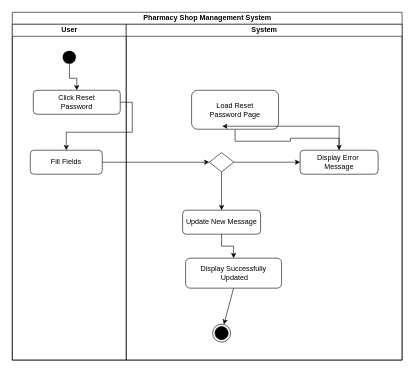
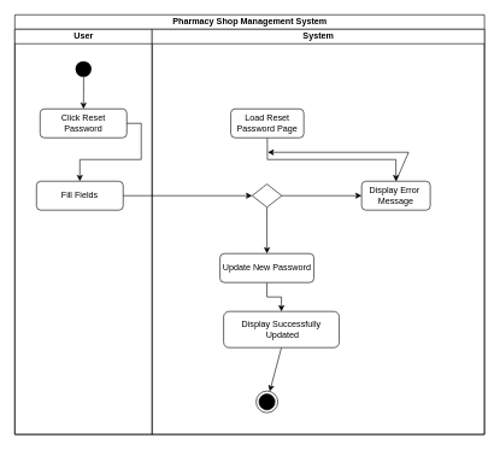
  <mxCell id="0" />
  <mxCell id="1" parent="0" />
  <mxCell id="2" value="Pharmacy Shop Management System" style="swimlane;childLayout=stackLayout;resizeParent=1;resizeParentMax=0;startSize=20;html=1;" parent="1" vertex="1"><mxGeometry x="20" y="20" width="650" height="580" as="geometry" /></mxCell>
  <mxCell id="3" value="User" style="swimlane;startSize=20;html=1;" parent="2" vertex="1"><mxGeometry y="20" width="190" height="560" as="geometry" /></mxCell>
  <mxCell id="4" style="edgeStyle=orthogonalEdgeStyle;rounded=0;orthogonalLoop=1;jettySize=auto;html=1;exitX=0.508;exitY=0.866;exitDx=0;exitDy=0;entryX=0.5;entryY=0;entryDx=0;entryDy=0;exitPerimeter=0;" edge="1" parent="3" source="5" target="6"><mxGeometry relative="1" as="geometry" /></mxCell>
  <mxCell id="5" value="" style="ellipse;shape=startState;fillColor=#000000;strokeColor=none;" parent="3" vertex="1"><mxGeometry x="80" y="40" width="30" height="30" as="geometry" /></mxCell>
- <mxCell id="6" value="Click Reset &lt;br&gt;Password" style="rounded=1;whiteSpace=wrap;html=1;" vertex="1" parent="3"><mxGeometry x="35" y="110" width="145" height="40" as="geometry" /></mxCell>
+ <mxCell id="6" value="Click Reset &lt;br&gt;Password" style="rounded=1;whiteSpace=wrap;html=1;" vertex="1" parent="3"><mxGeometry x="35" y="110" width="120" height="40" as="geometry" /></mxCell>
  <mxCell id="7" value="Fill Fields" style="rounded=1;whiteSpace=wrap;html=1;" vertex="1" parent="3"><mxGeometry x="30" y="210" width="120" height="40" as="geometry" /></mxCell>
  <mxCell id="8" style="edgeStyle=orthogonalEdgeStyle;rounded=0;orthogonalLoop=1;jettySize=auto;html=1;exitX=1;exitY=0.5;exitDx=0;exitDy=0;entryX=0;entryY=0.5;entryDx=0;entryDy=0;" edge="1" parent="2" source="7" target="16"><mxGeometry relative="1" as="geometry" /></mxCell>
  <mxCell id="9" style="edgeStyle=orthogonalEdgeStyle;rounded=0;orthogonalLoop=1;jettySize=auto;html=1;exitX=1;exitY=0.5;exitDx=0;exitDy=0;" edge="1" parent="2" source="6" target="7"><mxGeometry relative="1" as="geometry" /></mxCell>
  <mxCell id="10" style="edgeStyle=orthogonalEdgeStyle;rounded=0;orthogonalLoop=1;jettySize=auto;html=1;exitX=0.5;exitY=1;exitDx=0;exitDy=0;" edge="1" parent="2" source="13" target="18"><mxGeometry relative="1" as="geometry" /></mxCell>
  <mxCell id="11" value="System" style="swimlane;startSize=20;html=1;" parent="2" vertex="1"><mxGeometry x="190" y="20" width="460" height="560" as="geometry" /></mxCell>
  <mxCell id="12" value="" style="ellipse;html=1;shape=endState;fillColor=#000000;strokeColor=#000000;" parent="11" vertex="1"><mxGeometry x="144" y="500" width="30" height="30" as="geometry" /></mxCell>
- <mxCell id="13" value="Load Reset &lt;br&gt;Password Page" style="rounded=1;whiteSpace=wrap;html=1;" vertex="1" parent="11"><mxGeometry x="109" y="110" width="145" height="65" as="geometry" /></mxCell>
+ <mxCell id="13" value="Load Reset &lt;br&gt;Password Page" style="rounded=1;whiteSpace=wrap;html=1;" vertex="1" parent="11"><mxGeometry x="109" y="110" width="101" height="40" as="geometry" /></mxCell>
  <mxCell id="14" style="edgeStyle=orthogonalEdgeStyle;rounded=0;orthogonalLoop=1;jettySize=auto;html=1;exitX=1;exitY=0.5;exitDx=0;exitDy=0;" edge="1" parent="11" source="16" target="18"><mxGeometry relative="1" as="geometry" /></mxCell>
  <mxCell id="15" style="edgeStyle=orthogonalEdgeStyle;rounded=0;orthogonalLoop=1;jettySize=auto;html=1;exitX=0.5;exitY=1;exitDx=0;exitDy=0;entryX=0.5;entryY=0;entryDx=0;entryDy=0;" edge="1" parent="11" source="16" target="20"><mxGeometry relative="1" as="geometry" /></mxCell>
  <mxCell id="16" value="" style="rhombus;whiteSpace=wrap;html=1;" vertex="1" parent="11"><mxGeometry x="138.5" y="214" width="41" height="32" as="geometry" /></mxCell>
  <mxCell id="17" style="rounded=0;orthogonalLoop=1;jettySize=auto;html=1;exitX=0.5;exitY=0;exitDx=0;exitDy=0;" edge="1" parent="11" source="18"><mxGeometry relative="1" as="geometry"><mxPoint x="160" y="170" as="targetPoint" /><Array as="points"><mxPoint x="355" y="170" /></Array></mxGeometry></mxCell>
- <mxCell id="18" value="Display Error&amp;nbsp;&lt;br&gt;Message" style="rounded=1;whiteSpace=wrap;html=1;" vertex="1" parent="11"><mxGeometry x="290" y="210" width="130" height="40" as="geometry" /></mxCell>
+ <mxCell id="18" value="Display Error&amp;nbsp;&lt;br&gt;Message" style="rounded=1;whiteSpace=wrap;html=1;" vertex="1" parent="11"><mxGeometry x="290" y="210" width="95" height="40" as="geometry" /></mxCell>
  <mxCell id="19" style="edgeStyle=orthogonalEdgeStyle;rounded=0;orthogonalLoop=1;jettySize=auto;html=1;exitX=0.5;exitY=1;exitDx=0;exitDy=0;entryX=0.5;entryY=0;entryDx=0;entryDy=0;" edge="1" parent="11" source="20" target="22"><mxGeometry relative="1" as="geometry" /></mxCell>
- <mxCell id="20" value="Update New Message" style="rounded=1;whiteSpace=wrap;html=1;" vertex="1" parent="11"><mxGeometry x="94" y="310" width="130" height="40" as="geometry" /></mxCell>
+ <mxCell id="20" value="Update New Password" style="rounded=1;whiteSpace=wrap;html=1;" vertex="1" parent="11"><mxGeometry x="94" y="310" width="130" height="40" as="geometry" /></mxCell>
  <mxCell id="21" style="rounded=0;orthogonalLoop=1;jettySize=auto;html=1;exitX=0.5;exitY=1;exitDx=0;exitDy=0;" edge="1" parent="11" source="22" target="12"><mxGeometry relative="1" as="geometry" /></mxCell>
  <mxCell id="22" value="Display Successfully&lt;br&gt;&amp;nbsp;Updated" style="rounded=1;whiteSpace=wrap;html=1;" parent="11" vertex="1"><mxGeometry x="99" y="390" width="160" height="50" as="geometry" /></mxCell>
